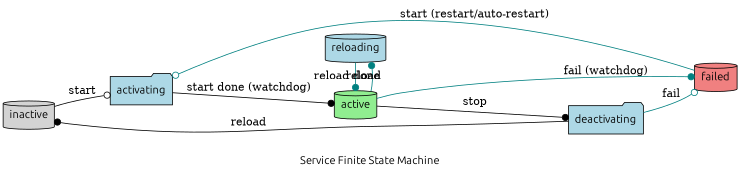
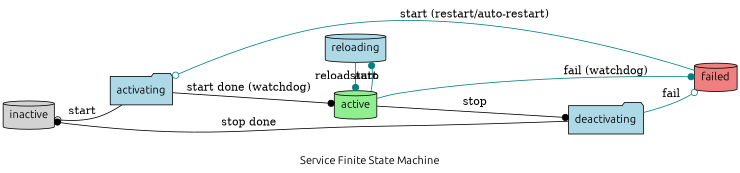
  digraph {
    fontname=Ubuntu
    label="Service Finite State Machine"
    rankdir=LR
    node [fillcolor=lightblue fontname=Ubuntu shape=cylinder style=filled]
    edge [arrowhead=dot color=teal]
    n1 [fillcolor=lightgray label=inactive]
    n2 [label=reloading]
    n3 [fillcolor=lightgreen label=active]
    n4 [label=activating shape=folder]
    n5 [fillcolor=lightcoral label=failed]
    n6 [label=deactivating shape=folder]
    subgraph sub_1 {
      rank=min
      n1
    }
    subgraph sub_2 {
      rank=same
      n2
      n3
    }
-   n1 -> n4 [arrowhead=odot color=black label=start]
-   n2 -> n3 [label="reload done"]
-   n3 -> n2 [label=reload]
+   n4 -> n1 [arrowhead=odot color=black label=start]
+   n2 -> n3 [label="reload auto"]
+   n3 -> n2 [label=start]
    n3 -> n5 [label="fail (watchdog)"]
    n3 -> n6 [color=black label=stop]
    n4 -> n3 [color=black label="start done (watchdog)"]
    n5 -> n4 [arrowhead=odot label="start (restart/auto-restart)"]
-   n6 -> n1 [color=black label=reload]
+   n6 -> n1 [color=black label="stop done"]
    n6 -> n5 [arrowhead=odot label=fail]
  }
